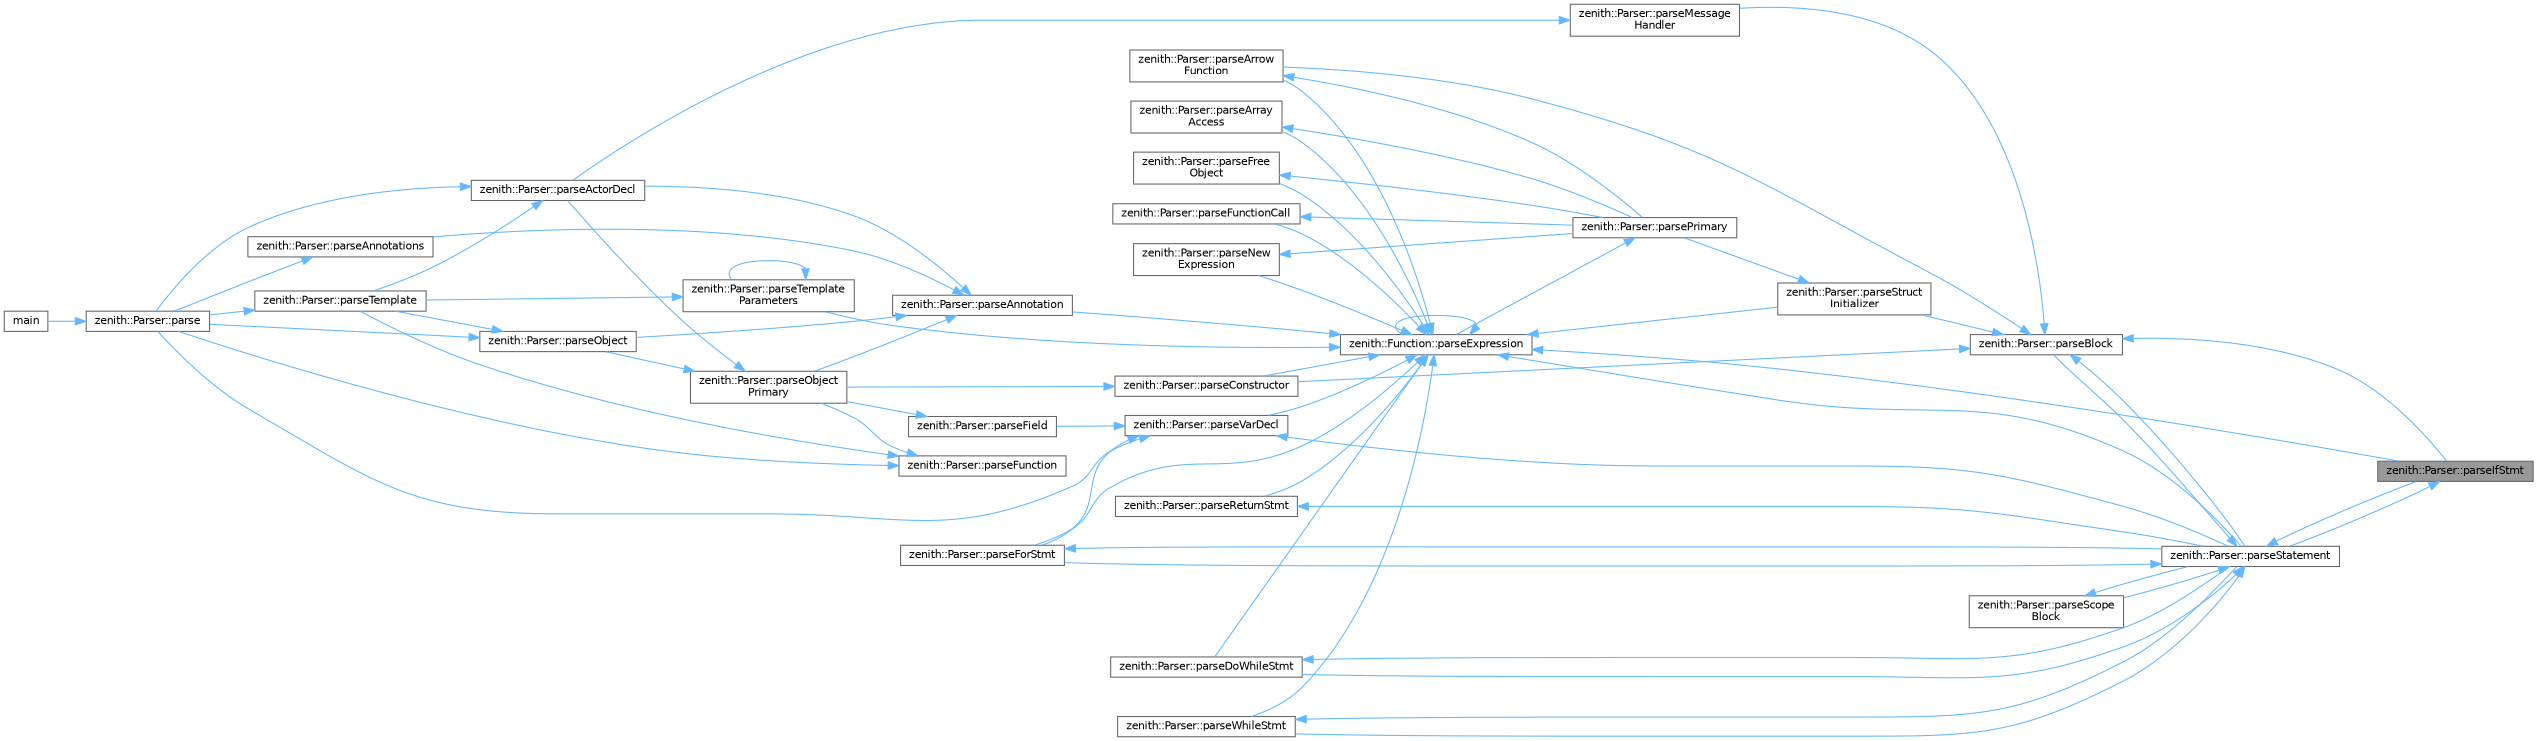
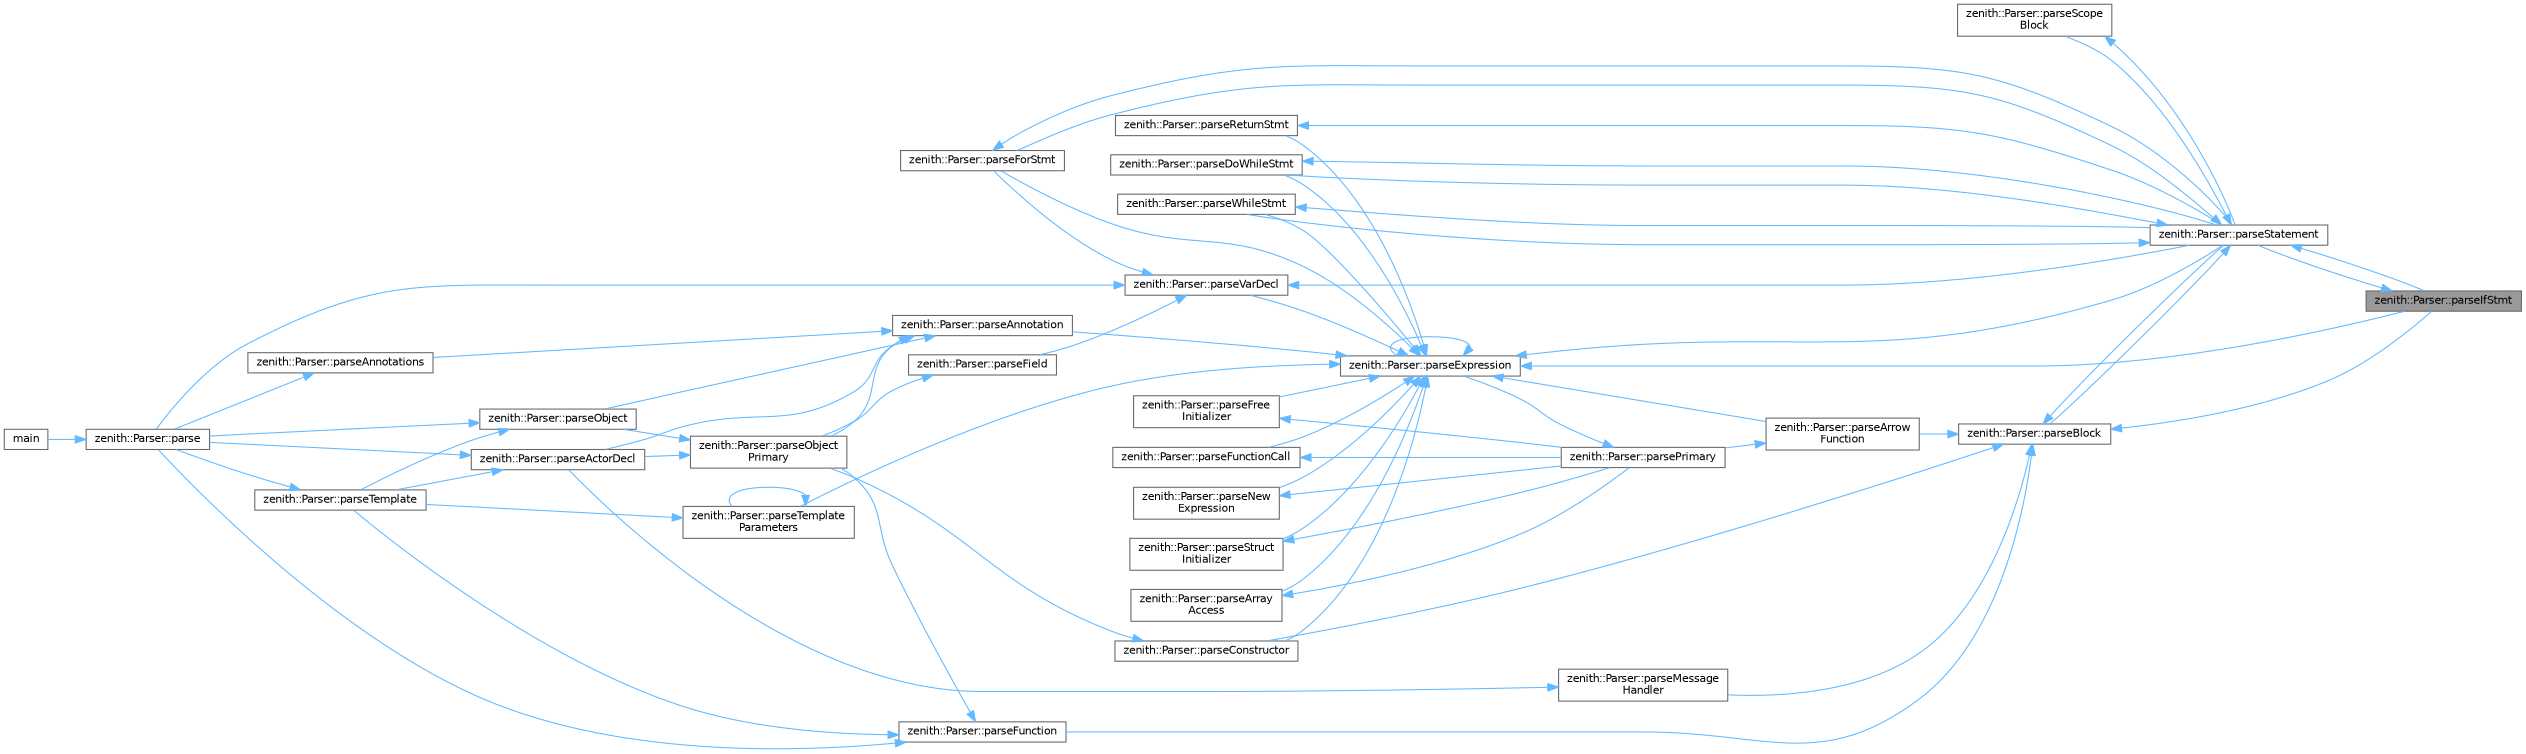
  digraph {
    rankdir=RL
    node [color=grey40 fillcolor=white fontname=Helvetica fontsize=10 shape=box style=filled]
    edge [color=steelblue1 dir=back fontname=Helvetica fontsize=10 labelfontname=Helvetica labelfontsize=10 style=solid]
    n1 [color=gray40 fillcolor=grey60 fontcolor=black height=0.2 label="zenith::Parser::parseIfStmt" width=0.4]
    n2 [height=0.2 label="zenith::Parser::parseStatement" width=0.4]
    n3 [height=0.2 label="zenith::Parser::parseBlock" width=0.4]
    n4 [height=0.2 label="zenith::Parser::parseDoWhileStmt" width=0.4]
    n5 [height=0.2 label="zenith::Parser::parseForStmt" width=0.4]
    n6 [height=0.2 label="zenith::Parser::parseWhileStmt" width=0.4]
    n7 [height=0.2 label="zenith::Parser::parseScope\lBlock" width=0.4]
    n8 [height=0.2 label="zenith::Parser::parseArrow\lFunction" width=0.4]
    n9 [height=0.2 label="zenith::Parser::parseConstructor" width=0.4]
    n10 [height=0.2 label="zenith::Parser::parseFunction" width=0.4]
    n11 [height=0.2 label="zenith::Parser::parseMessage\lHandler" width=0.4]
    n12 [height=0.2 label="zenith::Parser::parsePrimary" width=0.4]
    n13 [height=0.2 label="zenith::Parser::parseObject\lPrimary" width=0.4]
    n14 [height=0.2 label="zenith::Parser::parse" width=0.4]
    n15 [height=0.2 label="zenith::Parser::parseTemplate" width=0.4]
    n16 [height=0.2 label="zenith::Parser::parseActorDecl" width=0.4]
-   n17 [height=0.2 label="zenith::Function::parseExpression" width=0.4]
+   n17 [height=0.2 label="zenith::Parser::parseExpression" width=0.4]
    n18 [height=0.2 label="zenith::Parser::parseAnnotation" width=0.4]
    n19 [height=0.2 label="zenith::Parser::parseReturnStmt" width=0.4]
    n20 [height=0.2 label="zenith::Parser::parseArray\lAccess" width=0.4]
-   n21 [height=0.2 label="zenith::Parser::parseFree\lObject" width=0.4]
+   n21 [height=0.2 label="zenith::Parser::parseFree\lInitializer" width=0.4]
    n22 [height=0.2 label="zenith::Parser::parseFunctionCall" width=0.4]
    n23 [height=0.2 label="zenith::Parser::parseNew\lExpression" width=0.4]
    n24 [height=0.2 label="zenith::Parser::parseStruct\lInitializer" width=0.4]
    n25 [height=0.2 label="zenith::Parser::parseTemplate\lParameters" width=0.4]
    n26 [height=0.2 label="zenith::Parser::parseVarDecl" width=0.4]
    n27 [height=0.2 label="zenith::Parser::parseAnnotations" width=0.4]
    n28 [height=0.2 label="zenith::Parser::parseObject" width=0.4]
    n29 [height=0.2 label="zenith::Parser::parseField" width=0.4]
    n30 [height=0.2 label=main width=0.4]
    n1 -> n2
    n2 -> n1
    n2 -> n3
    n2 -> n4
    n2 -> n5
    n2 -> n6
    n2 -> n7
    n3 -> n1
    n3 -> n2
    n3 -> n8
    n3 -> n9
-   n3 -> n24
+   n3 -> n10
    n3 -> n11
    n4 -> n2
    n5 -> n2
    n6 -> n2
    n7 -> n2
    n8 -> n12
    n9 -> n13
    n10 -> n13
    n10 -> n14
    n10 -> n15
    n11 -> n16
    n12 -> n17
    n13 -> n16
    n13 -> n28
    n14 -> n30
    n15 -> n14
    n16 -> n14
    n16 -> n15
    n17 -> n1
    n17 -> n2
    n17 -> n4
    n17 -> n5
    n17 -> n6
    n17 -> n8
    n17 -> n9
    n17 -> n17
    n17 -> n18
    n17 -> n19
    n17 -> n20
    n17 -> n21
    n17 -> n22
    n17 -> n23
    n17 -> n24
    n17 -> n25
    n17 -> n26
    n18 -> n13
    n18 -> n16
    n18 -> n27
    n18 -> n28
    n19 -> n2
    n20 -> n12
    n21 -> n12
    n22 -> n12
    n23 -> n12
    n24 -> n12
    n25 -> n15
    n25 -> n25
    n26 -> n2
    n26 -> n5
    n26 -> n14
    n26 -> n29
    n27 -> n14
    n28 -> n14
    n28 -> n15
    n29 -> n13
  }
